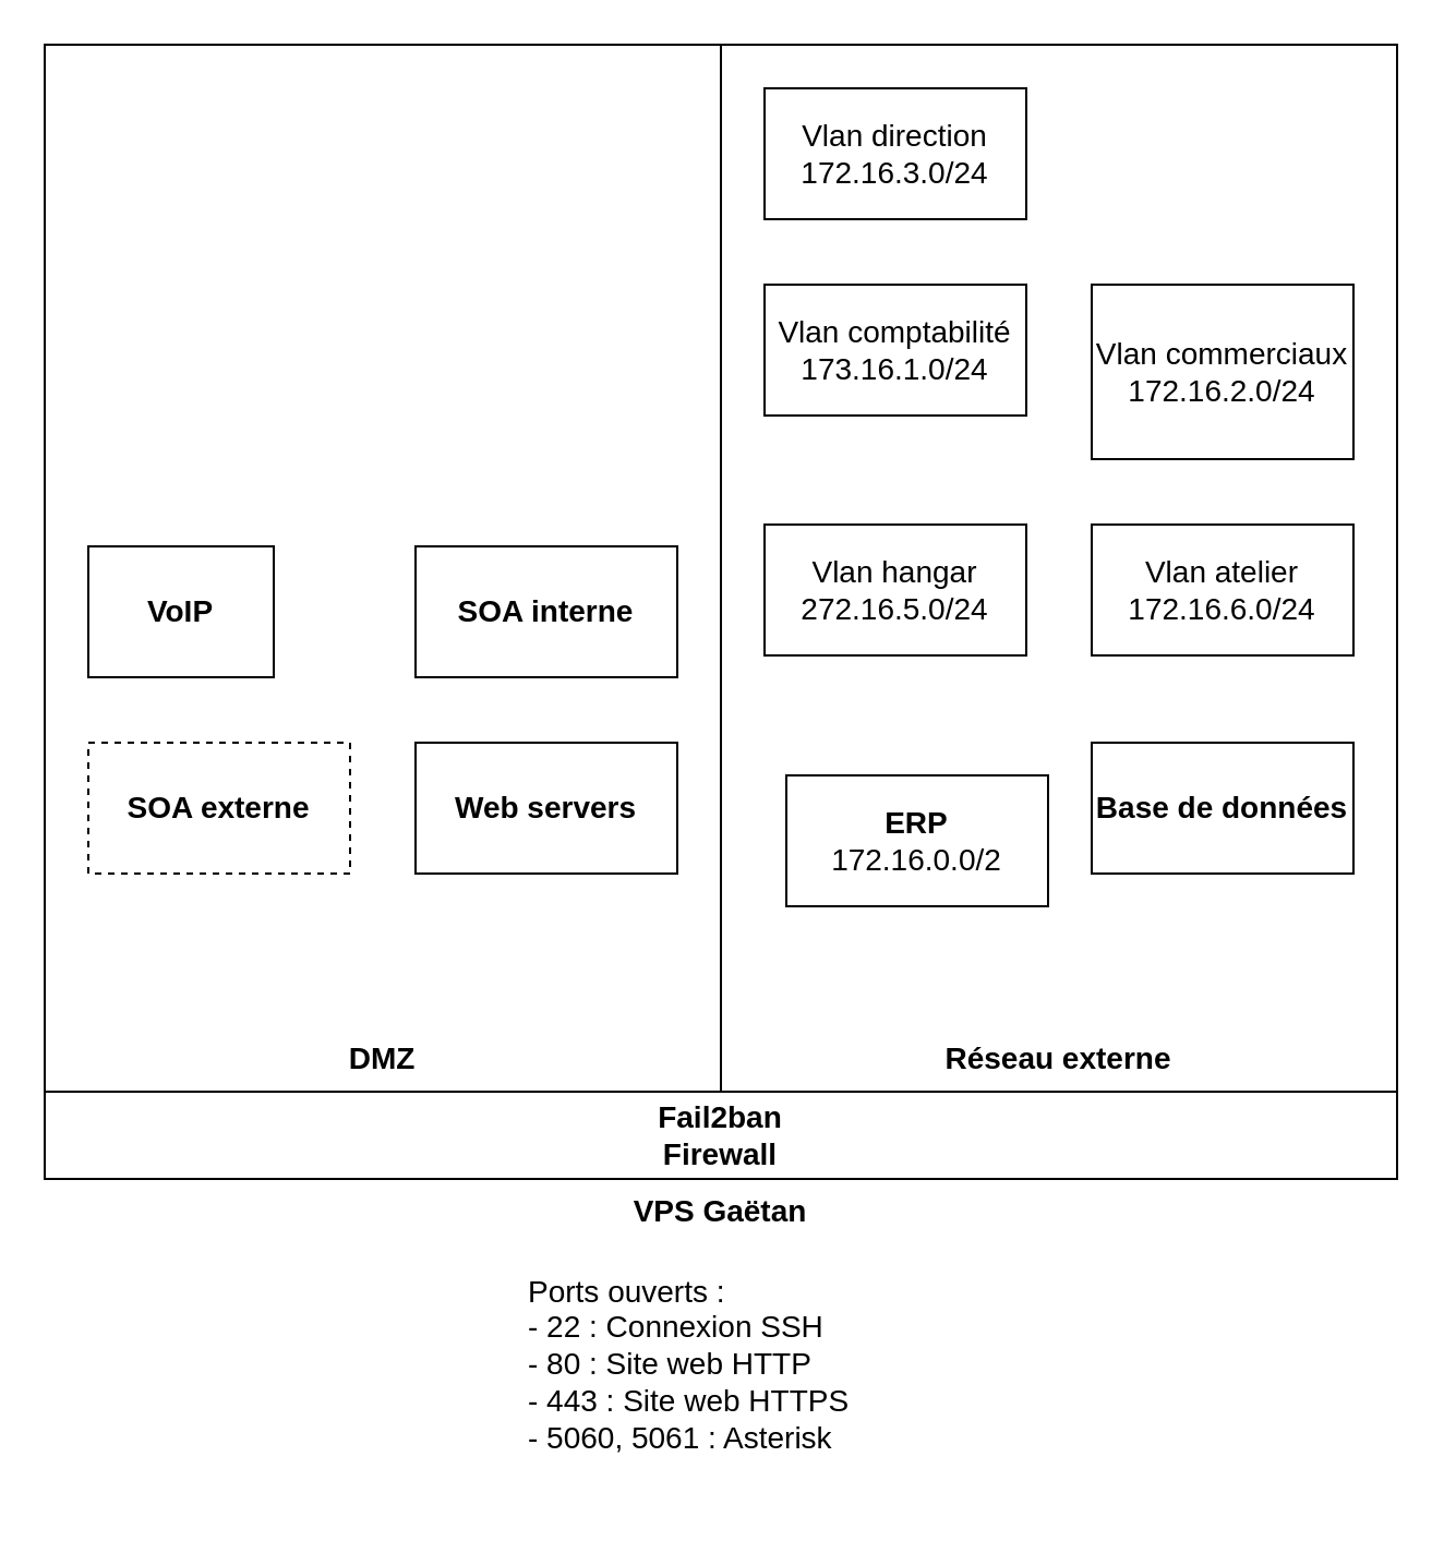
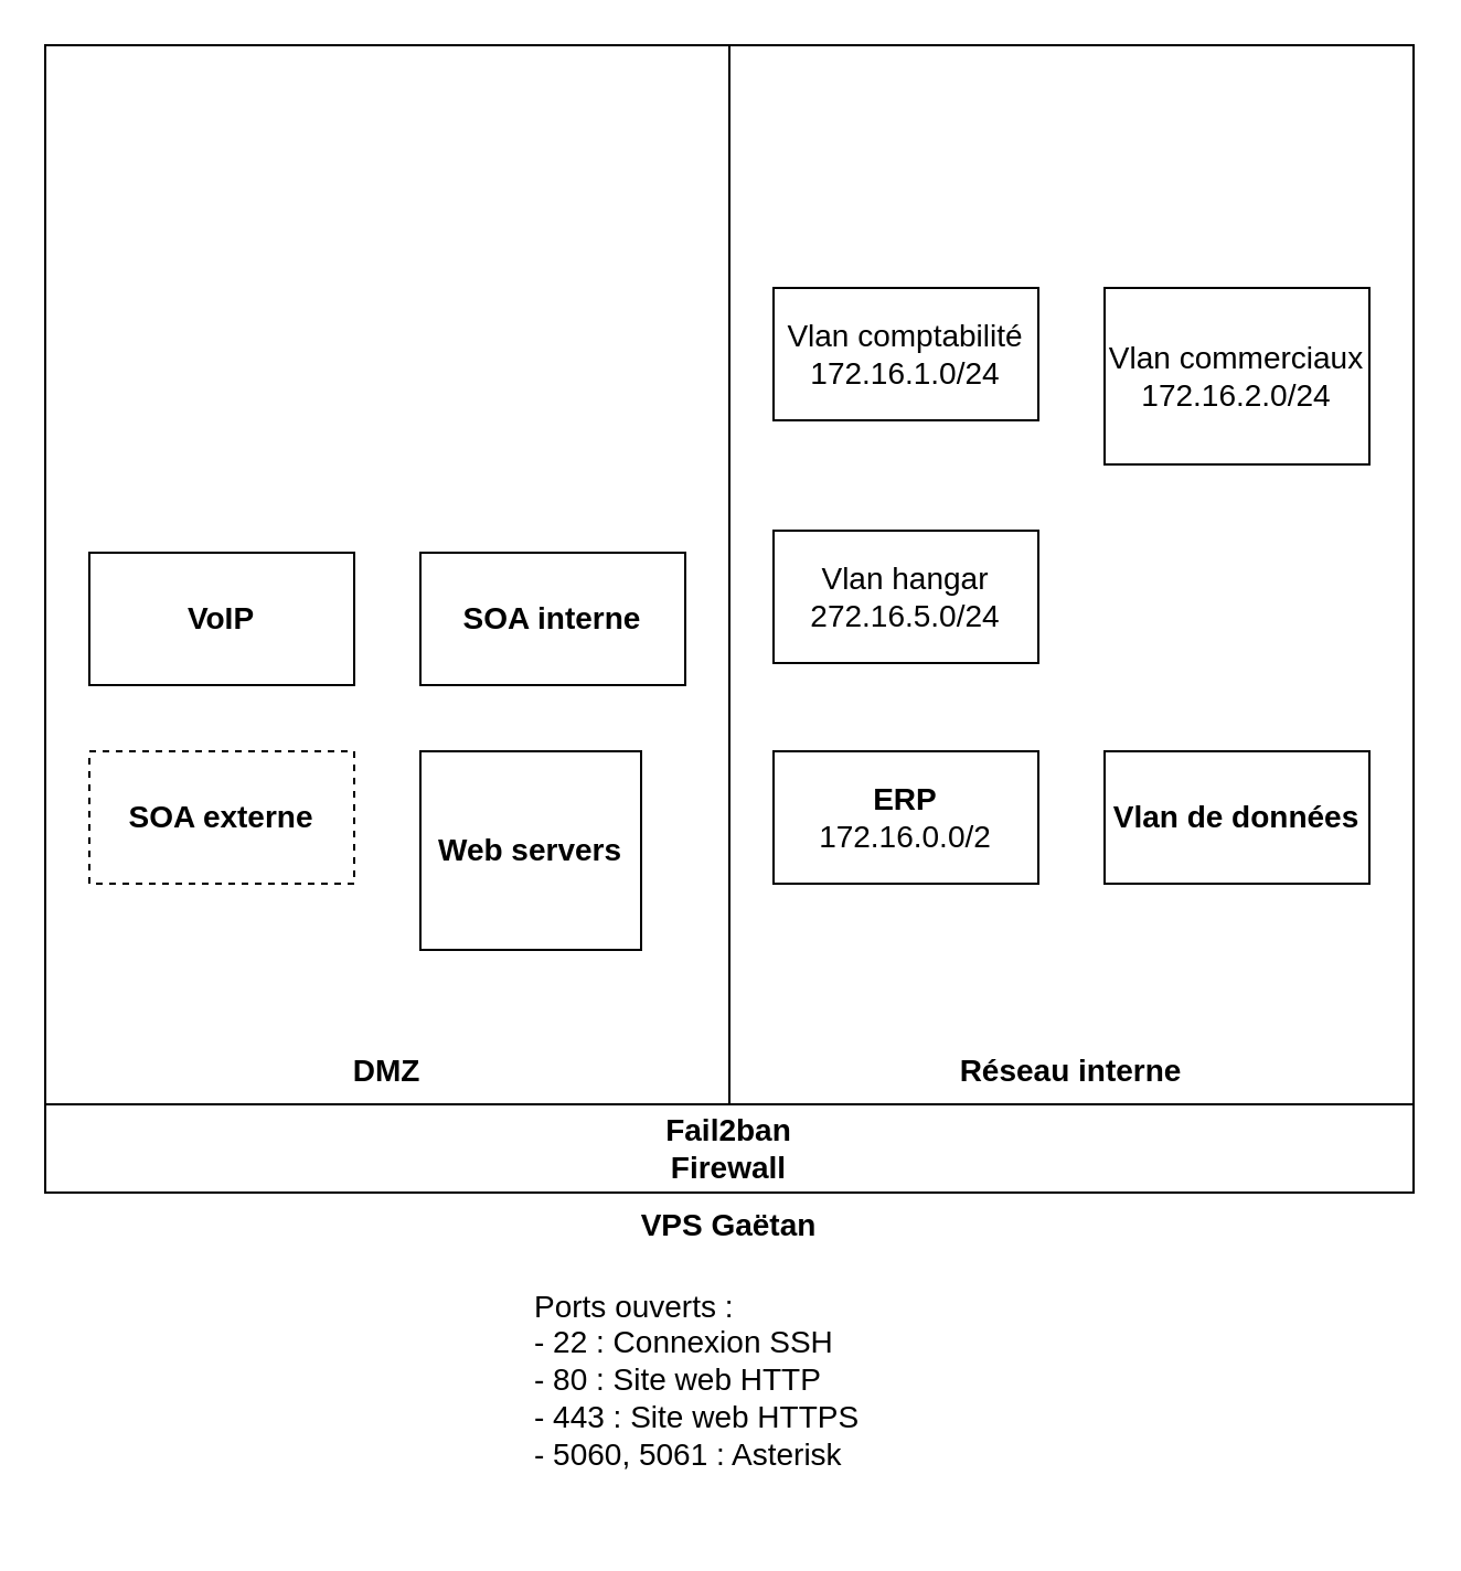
  <mxCell id="0" />
  <mxCell id="1" parent="0" />
  <mxCell id="2" value="&lt;font style=&quot;font-size: 14px&quot;&gt;&lt;b&gt;VPS Gaëtan&lt;/b&gt;&lt;/font&gt;" style="rounded=0;whiteSpace=wrap;html=1;fillColor=none;labelPosition=center;verticalLabelPosition=bottom;align=center;verticalAlign=top;" vertex="1" parent="1"><mxGeometry x="20" y="20" width="620" height="520" as="geometry" /></mxCell>
  <mxCell id="3" value="&lt;font style=&quot;font-size: 14px&quot;&gt;&lt;b&gt;Fail2ban&lt;br&gt;Firewall&lt;br&gt;&lt;/b&gt;&lt;/font&gt;" style="rounded=0;whiteSpace=wrap;html=1;fillColor=none;" vertex="1" parent="1"><mxGeometry x="20" y="500" width="620" height="40" as="geometry" /></mxCell>
  <mxCell id="4" value="&lt;font style=&quot;font-size: 14px&quot;&gt;&lt;b&gt;DMZ&lt;/b&gt;&lt;/font&gt;" style="rounded=0;whiteSpace=wrap;html=1;fillColor=none;labelPosition=center;verticalLabelPosition=bottom;align=center;verticalAlign=top;spacingBottom=0;spacingTop=-30;" vertex="1" parent="1"><mxGeometry x="20" y="20" width="310" height="480" as="geometry" /></mxCell>
- <mxCell id="5" value="&lt;font style=&quot;font-size: 14px&quot;&gt;&lt;b&gt;Réseau externe&lt;/b&gt;&lt;/font&gt;" style="rounded=0;whiteSpace=wrap;html=1;fillColor=none;labelPosition=center;verticalLabelPosition=bottom;align=center;verticalAlign=top;spacingTop=-30;" vertex="1" parent="1"><mxGeometry x="330" y="20" width="310" height="480" as="geometry" /></mxCell>
+ <mxCell id="5" value="&lt;font style=&quot;font-size: 14px&quot;&gt;&lt;b&gt;Réseau interne&lt;/b&gt;&lt;/font&gt;" style="rounded=0;whiteSpace=wrap;html=1;fillColor=none;labelPosition=center;verticalLabelPosition=bottom;align=center;verticalAlign=top;spacingTop=-30;" vertex="1" parent="1"><mxGeometry x="330" y="20" width="310" height="480" as="geometry" /></mxCell>
  <mxCell id="6" value="&lt;b&gt;&lt;font style=&quot;font-size: 14px&quot;&gt;SOA externe&lt;/font&gt;&lt;/b&gt;" style="rounded=0;whiteSpace=wrap;html=1;fillColor=none;dashed=1;" vertex="1" parent="1"><mxGeometry x="40" y="340" width="120" height="60" as="geometry" /></mxCell>
- <mxCell id="7" value="&lt;font style=&quot;font-size: 14px&quot;&gt;&lt;b&gt;Web servers&lt;/b&gt;&lt;/font&gt;" style="rounded=0;whiteSpace=wrap;html=1;fillColor=none;" vertex="1" parent="1"><mxGeometry x="190" y="340" width="120" height="60" as="geometry" /></mxCell>
- <mxCell id="8" value="&lt;b&gt;&lt;font style=&quot;font-size: 14px&quot;&gt;VoIP&lt;/font&gt;&lt;/b&gt;" style="rounded=0;whiteSpace=wrap;html=1;fillColor=none;" vertex="1" parent="1"><mxGeometry x="40" y="250" width="85" height="60" as="geometry" /></mxCell>
+ <mxCell id="7" value="&lt;font style=&quot;font-size: 14px&quot;&gt;&lt;b&gt;Web servers&lt;/b&gt;&lt;/font&gt;" style="rounded=0;whiteSpace=wrap;html=1;fillColor=none;" vertex="1" parent="1"><mxGeometry x="190" y="340" width="100" height="90" as="geometry" /></mxCell>
+ <mxCell id="8" value="&lt;b&gt;&lt;font style=&quot;font-size: 14px&quot;&gt;VoIP&lt;/font&gt;&lt;/b&gt;" style="rounded=0;whiteSpace=wrap;html=1;fillColor=none;" vertex="1" parent="1"><mxGeometry x="40" y="250" width="120" height="60" as="geometry" /></mxCell>
  <mxCell id="9" value="&lt;font style=&quot;font-size: 14px;&quot;&gt;&lt;b style=&quot;font-size: 14px;&quot;&gt;SOA interne&lt;/b&gt;&lt;/font&gt;" style="rounded=0;whiteSpace=wrap;html=1;fillColor=none;fontSize=14;" vertex="1" parent="1"><mxGeometry x="190" y="250" width="120" height="60" as="geometry" /></mxCell>
  <mxCell id="10" value="Vlan hangar&lt;br&gt;272.16.5.0/24" style="rounded=0;whiteSpace=wrap;html=1;fillColor=none;fontSize=14;" vertex="1" parent="1"><mxGeometry x="350" y="240" width="120" height="60" as="geometry" /></mxCell>
- <mxCell id="11" value="&lt;font style=&quot;font-size: 14px&quot;&gt;Vlan direction&lt;br&gt;172.16.3.0/24&lt;br&gt;&lt;/font&gt;" style="rounded=0;whiteSpace=wrap;html=1;fillColor=none;" vertex="1" parent="1"><mxGeometry x="350" y="40" width="120" height="60" as="geometry" /></mxCell>
- <mxCell id="12" value="Vlan comptabilité&lt;br&gt;173.16.1.0/24" style="rounded=0;whiteSpace=wrap;html=1;fillColor=none;fontSize=14;" vertex="1" parent="1"><mxGeometry x="350" y="130" width="120" height="60" as="geometry" /></mxCell>
+ <mxCell id="12" value="Vlan comptabilité&lt;br&gt;172.16.1.0/24" style="rounded=0;whiteSpace=wrap;html=1;fillColor=none;fontSize=14;" vertex="1" parent="1"><mxGeometry x="350" y="130" width="120" height="60" as="geometry" /></mxCell>
  <mxCell id="13" value="Vlan commerciaux&lt;br&gt;172.16.2.0/24" style="rounded=0;whiteSpace=wrap;html=1;fillColor=none;fontSize=14;" vertex="1" parent="1"><mxGeometry x="500" y="130" width="120" height="80" as="geometry" /></mxCell>
- <mxCell id="14" value="&lt;font style=&quot;font-size: 14px&quot;&gt;Vlan atelier&lt;br&gt;172.16.6.0/24&lt;br&gt;&lt;/font&gt;" style="rounded=0;whiteSpace=wrap;html=1;fillColor=none;" vertex="1" parent="1"><mxGeometry x="500" y="240" width="120" height="60" as="geometry" /></mxCell>
- <mxCell id="15" value="&lt;font style=&quot;font-size: 14px&quot;&gt;&lt;b&gt;ERP&lt;/b&gt;&lt;br&gt;172.16.0.0/2&lt;br&gt;&lt;/font&gt;" style="rounded=0;whiteSpace=wrap;html=1;fillColor=none;" vertex="1" parent="1"><mxGeometry x="360" y="355" width="120" height="60" as="geometry" /></mxCell>
- <mxCell id="16" value="&lt;font style=&quot;font-size: 14px&quot;&gt;&lt;b&gt;Base de données&lt;/b&gt;&lt;/font&gt;" style="rounded=0;whiteSpace=wrap;html=1;fillColor=none;" vertex="1" parent="1"><mxGeometry x="500" y="340" width="120" height="60" as="geometry" /></mxCell>
+ <mxCell id="15" value="&lt;font style=&quot;font-size: 14px&quot;&gt;&lt;b&gt;ERP&lt;/b&gt;&lt;br&gt;172.16.0.0/2&lt;br&gt;&lt;/font&gt;" style="rounded=0;whiteSpace=wrap;html=1;fillColor=none;" vertex="1" parent="1"><mxGeometry x="350" y="340" width="120" height="60" as="geometry" /></mxCell>
+ <mxCell id="16" value="&lt;font style=&quot;font-size: 14px&quot;&gt;&lt;b&gt;Vlan de données&lt;/b&gt;&lt;/font&gt;" style="rounded=0;whiteSpace=wrap;html=1;fillColor=none;" vertex="1" parent="1"><mxGeometry x="500" y="340" width="120" height="60" as="geometry" /></mxCell>
  <mxCell id="17" value="Ports ouverts :&amp;nbsp;&lt;br&gt;- 22 : Connexion SSH&lt;br&gt;- 80 : Site web HTTP&lt;br&gt;- 443 : Site web HTTPS&lt;br&gt;- 5060, 5061 : Asterisk" style="text;html=1;strokeColor=none;fillColor=none;align=left;verticalAlign=middle;whiteSpace=wrap;rounded=0;fontSize=14;" vertex="1" parent="1"><mxGeometry x="240" y="560" width="194" height="130" as="geometry" /></mxCell>
